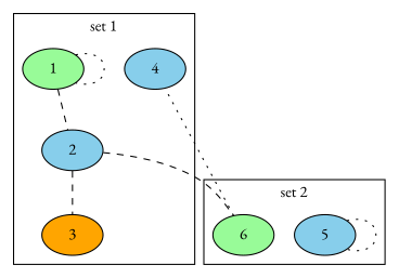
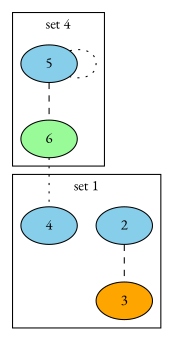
  graph {
    fontname="EB Garamond"
    node [fillcolor=skyblue fontname="EB Garamond" style=filled]
    edge [fontname="EB Garamond" style=dotted]
-   1 [fillcolor=palegreen]
    2
    3 [fillcolor=orange]
    4
    5
    6 [fillcolor=palegreen]
    subgraph cluster_1 {
      label="set 1"
-     1
      2
      3
      4
    }
    subgraph cluster_2 {
-     label="set 2"
+     label="set 4"
      5
      6
    }
-   1 -- 1
-   1 -- 2 [style=dashed]
    2 -- 3 [style=dashed]
    5 -- 5
-   2 -- 6 [style=dashed]
+   5 -- 6 [style=dashed]
    6 -- 4
  }
